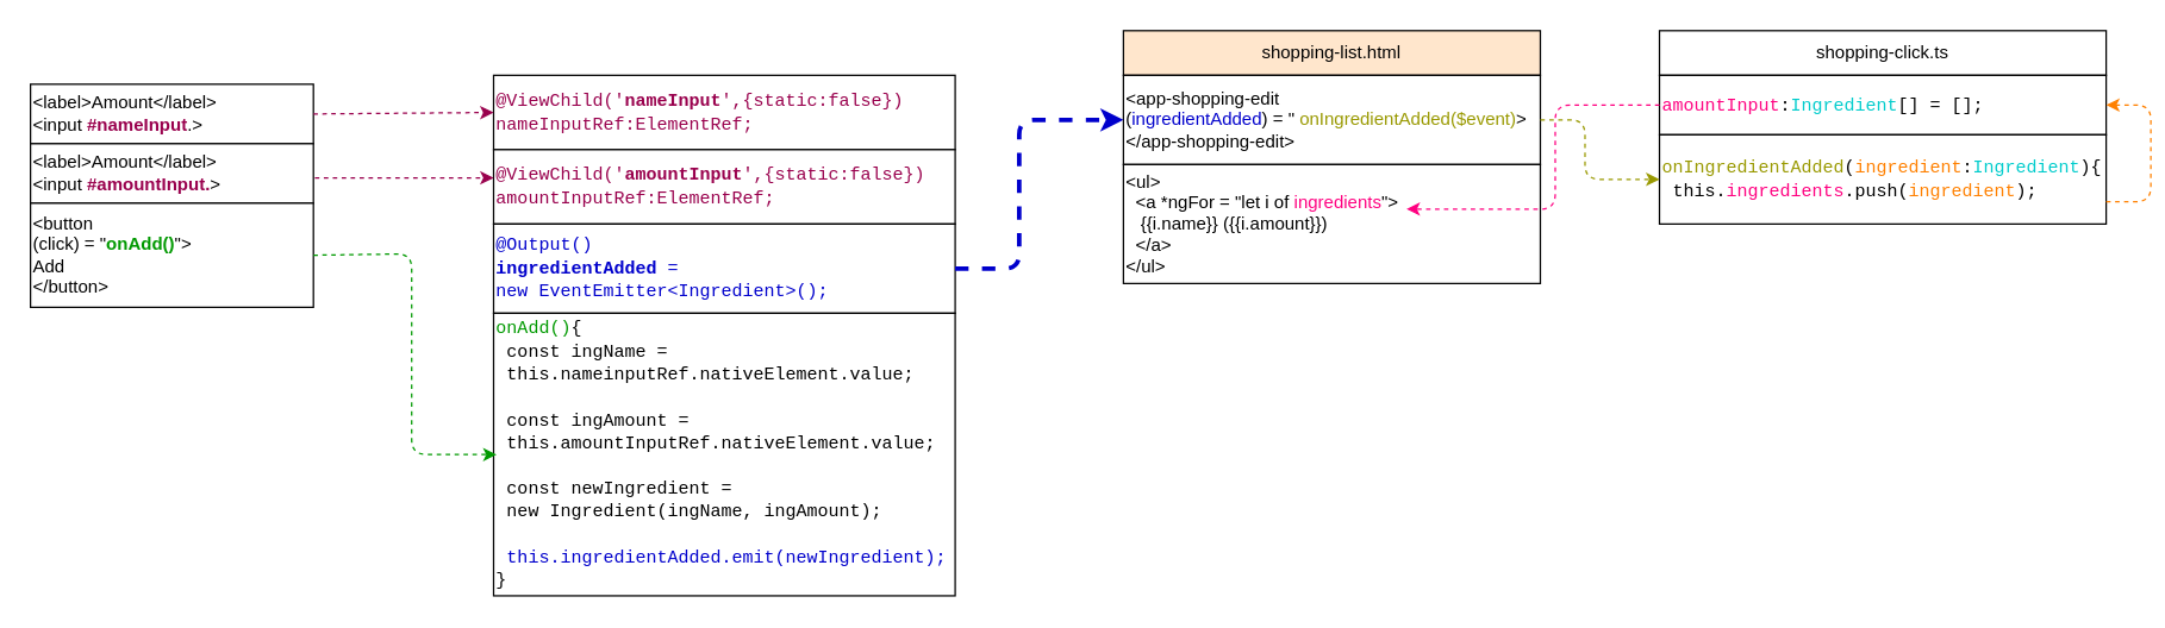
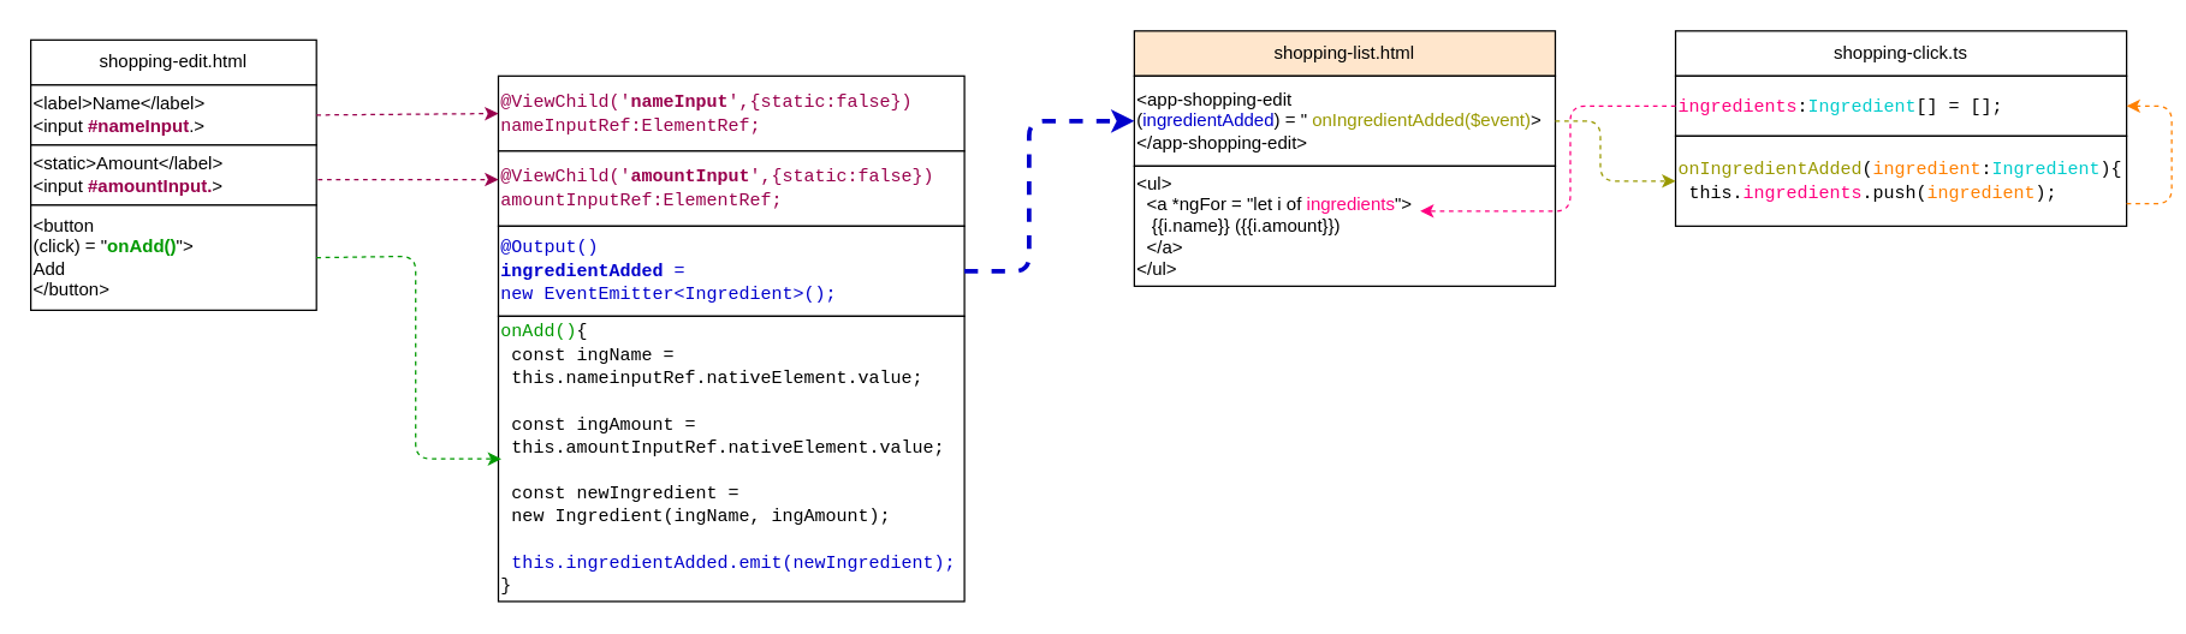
  <mxCell id="0" />
  <mxCell id="1" parent="0" />
  <mxCell id="2" value="" style="group" vertex="1" connectable="0" parent="1"><mxGeometry x="20" y="26" width="190" height="180" as="geometry" /></mxCell>
- <mxCell id="4" value="&amp;lt;label&amp;gt;Amount&amp;lt;/label&amp;gt;&lt;br&gt;&amp;lt;input &lt;font color=&quot;#99004d&quot;&gt;&lt;b&gt;#nameInput&lt;/b&gt;&lt;/font&gt;.&amp;gt;&amp;nbsp;" style="rounded=0;whiteSpace=wrap;html=1;align=left;" vertex="1" parent="2"><mxGeometry y="30" width="190" height="40" as="geometry" /></mxCell>
- <mxCell id="5" value="&amp;lt;label&amp;gt;Amount&amp;lt;/label&amp;gt;&lt;br&gt;&amp;lt;input &lt;b&gt;&lt;font color=&quot;#99004d&quot;&gt;#amountInput.&lt;/font&gt;&lt;/b&gt;&amp;gt;&amp;nbsp;" style="rounded=0;whiteSpace=wrap;html=1;align=left;" vertex="1" parent="2"><mxGeometry y="70" width="190" height="40" as="geometry" /></mxCell>
+ <mxCell id="3" value="shopping-edit.html" style="rounded=0;whiteSpace=wrap;html=1;" vertex="1" parent="2"><mxGeometry width="190" height="30" as="geometry" /></mxCell>
+ <mxCell id="4" value="&amp;lt;label&amp;gt;Name&amp;lt;/label&amp;gt;&lt;br&gt;&amp;lt;input &lt;font color=&quot;#99004d&quot;&gt;&lt;b&gt;#nameInput&lt;/b&gt;&lt;/font&gt;.&amp;gt;&amp;nbsp;" style="rounded=0;whiteSpace=wrap;html=1;align=left;" vertex="1" parent="2"><mxGeometry y="30" width="190" height="40" as="geometry" /></mxCell>
+ <mxCell id="5" value="&amp;lt;static&amp;gt;Amount&amp;lt;/label&amp;gt;&lt;br&gt;&amp;lt;input &lt;b&gt;&lt;font color=&quot;#99004d&quot;&gt;#amountInput.&lt;/font&gt;&lt;/b&gt;&amp;gt;&amp;nbsp;" style="rounded=0;whiteSpace=wrap;html=1;align=left;" vertex="1" parent="2"><mxGeometry y="70" width="190" height="40" as="geometry" /></mxCell>
  <mxCell id="6" value="&amp;lt;button&lt;br&gt;(click) = &quot;&lt;b&gt;&lt;font color=&quot;#009900&quot;&gt;onAdd()&lt;/font&gt;&lt;/b&gt;&quot;&amp;gt;&lt;br&gt;Add&lt;br&gt;&amp;lt;/button&amp;gt;" style="rounded=0;whiteSpace=wrap;html=1;align=left;" vertex="1" parent="2"><mxGeometry y="110" width="190" height="70" as="geometry" /></mxCell>
  <mxCell id="7" value="" style="group" vertex="1" connectable="0" parent="1"><mxGeometry x="331" y="20" width="310" height="380" as="geometry" /></mxCell>
  <mxCell id="8" value="&lt;font face=&quot;Courier New&quot;&gt;&lt;font color=&quot;#99004d&quot;&gt;@ViewChild('&lt;b&gt;nameInput&lt;/b&gt;',{static:false})&lt;br&gt;nameInputRef:ElementRef;&lt;/font&gt;&lt;br&gt;&lt;/font&gt;" style="rounded=0;whiteSpace=wrap;html=1;align=left;" vertex="1" parent="7"><mxGeometry y="30" width="310" height="50" as="geometry" /></mxCell>
  <mxCell id="9" value="&lt;font face=&quot;Courier New&quot;&gt;&lt;font color=&quot;#99004d&quot;&gt;@ViewChild('&lt;b&gt;amountInput&lt;/b&gt;',{static:false})&lt;br&gt;amountInputRef:ElementRef;&lt;/font&gt;&lt;br&gt;&lt;/font&gt;" style="rounded=0;whiteSpace=wrap;html=1;align=left;" vertex="1" parent="7"><mxGeometry y="80" width="310" height="50" as="geometry" /></mxCell>
  <mxCell id="10" value="&lt;font face=&quot;Courier New&quot; color=&quot;#0000cc&quot;&gt;@Output()&lt;br&gt;&lt;b&gt;ingredientAdded&lt;/b&gt; = &lt;br&gt;new EventEmitter&amp;lt;Ingredient&amp;gt;();&lt;/font&gt;" style="rounded=0;whiteSpace=wrap;html=1;align=left;" vertex="1" parent="7"><mxGeometry y="130" width="310" height="60" as="geometry" /></mxCell>
  <mxCell id="11" value="&lt;font face=&quot;Courier New&quot;&gt;&lt;font color=&quot;#009900&quot;&gt;onAdd()&lt;/font&gt;{&lt;br&gt;&amp;nbsp;const ingName = &lt;br&gt;&amp;nbsp;this.nameinputRef.nativeElement.value;&lt;br&gt;&lt;br&gt;&amp;nbsp;const ingAmount =&amp;nbsp;&lt;br&gt;&amp;nbsp;this.amountInputRef.nativeElement.value;&lt;br&gt;&lt;br&gt;&amp;nbsp;const newIngredient =&amp;nbsp;&lt;br&gt;&amp;nbsp;new Ingredient(ingName, ingAmount);&lt;br&gt;&lt;br&gt;&amp;nbsp;&lt;font color=&quot;#0000cc&quot;&gt;this.ingredientAdded.emit(newIngredient);&lt;/font&gt;&amp;nbsp;&lt;br&gt;}&lt;br&gt;&lt;/font&gt;" style="rounded=0;whiteSpace=wrap;html=1;align=left;" vertex="1" parent="7"><mxGeometry y="190" width="310" height="190" as="geometry" /></mxCell>
  <mxCell id="12" value="" style="endArrow=classic;html=1;entryX=0;entryY=0.5;entryDx=0;entryDy=0;exitX=1;exitY=0.5;exitDx=0;exitDy=0;dashed=1;strokeColor=#99004D;" edge="1" parent="1" source="4" target="8"><mxGeometry width="50" height="50" relative="1" as="geometry"><mxPoint x="174" y="220" as="sourcePoint" /><mxPoint x="224" y="170" as="targetPoint" /></mxGeometry></mxCell>
  <mxCell id="13" value="" style="endArrow=classic;html=1;dashed=1;strokeColor=#99004D;" edge="1" parent="1"><mxGeometry width="50" height="50" relative="1" as="geometry"><mxPoint x="211" y="119" as="sourcePoint" /><mxPoint x="331" y="119" as="targetPoint" /><Array as="points" /></mxGeometry></mxCell>
  <mxCell id="14" value="" style="endArrow=classic;html=1;entryX=0;entryY=0.5;entryDx=0;entryDy=0;dashed=1;strokeColor=#009900;exitX=1;exitY=0.5;exitDx=0;exitDy=0;" edge="1" parent="1" source="6"><mxGeometry width="50" height="50" relative="1" as="geometry"><mxPoint x="214" y="170" as="sourcePoint" /><mxPoint x="333" y="305" as="targetPoint" /><Array as="points"><mxPoint x="276" y="170" /><mxPoint x="276" y="305" /></Array></mxGeometry></mxCell>
  <mxCell id="15" value="" style="group" vertex="1" connectable="0" parent="1"><mxGeometry x="754" y="20" width="280" height="170" as="geometry" /></mxCell>
  <mxCell id="16" value="shopping-list.html" style="rounded=0;whiteSpace=wrap;html=1;align=center;fillColor=#ffe6cc;" vertex="1" parent="15"><mxGeometry width="280" height="30" as="geometry" /></mxCell>
  <mxCell id="17" value="&amp;lt;app-shopping-edit&lt;br&gt;(&lt;font color=&quot;#0000cc&quot;&gt;ingredientAdded&lt;/font&gt;) = &quot; &lt;font color=&quot;#999900&quot;&gt;onIngredientAdded($event)&lt;/font&gt;&amp;gt;&lt;br&gt;&amp;lt;/app-shopping-edit&amp;gt;" style="rounded=0;whiteSpace=wrap;html=1;align=left;" vertex="1" parent="15"><mxGeometry y="30" width="280" height="60" as="geometry" /></mxCell>
  <mxCell id="18" value="&amp;lt;ul&amp;gt;&lt;br&gt;&amp;nbsp; &amp;lt;a *ngFor = &quot;let i of &lt;font color=&quot;#ff0080&quot;&gt;ingredients&lt;/font&gt;&quot;&amp;gt;&lt;br&gt;&amp;nbsp; &amp;nbsp;{{i.name}} ({{i.amount}})&lt;br&gt;&amp;nbsp; &amp;lt;/a&amp;gt;&lt;br&gt;&amp;lt;/ul&amp;gt;" style="rounded=0;whiteSpace=wrap;html=1;align=left;" vertex="1" parent="15"><mxGeometry y="90" width="280" height="80" as="geometry" /></mxCell>
  <mxCell id="19" value="" style="group" vertex="1" connectable="0" parent="1"><mxGeometry x="1114" y="20" width="300" height="130" as="geometry" /></mxCell>
  <mxCell id="20" value="shopping-click.ts" style="rounded=0;whiteSpace=wrap;html=1;" vertex="1" parent="19"><mxGeometry width="300" height="30" as="geometry" /></mxCell>
- <mxCell id="21" value="&lt;font face=&quot;Courier New&quot;&gt;&lt;font color=&quot;#ff0080&quot;&gt;amountInput&lt;/font&gt;:&lt;font color=&quot;#00cccc&quot;&gt;Ingredient&lt;/font&gt;[] = [];&lt;/font&gt;" style="rounded=0;whiteSpace=wrap;html=1;align=left;" vertex="1" parent="19"><mxGeometry y="30" width="300" height="40" as="geometry" /></mxCell>
+ <mxCell id="21" value="&lt;font face=&quot;Courier New&quot;&gt;&lt;font color=&quot;#ff0080&quot;&gt;ingredients&lt;/font&gt;:&lt;font color=&quot;#00cccc&quot;&gt;Ingredient&lt;/font&gt;[] = [];&lt;/font&gt;" style="rounded=0;whiteSpace=wrap;html=1;align=left;" vertex="1" parent="19"><mxGeometry y="30" width="300" height="40" as="geometry" /></mxCell>
  <mxCell id="22" value="&lt;font face=&quot;Courier New&quot;&gt;&lt;font color=&quot;#999900&quot;&gt;onIngredientAdded&lt;/font&gt;(&lt;font color=&quot;#ff8000&quot;&gt;ingredient&lt;/font&gt;:&lt;font color=&quot;#00cccc&quot;&gt;Ingredient&lt;/font&gt;){&lt;br&gt;&amp;nbsp;this.&lt;font color=&quot;#ff0080&quot;&gt;ingredients&lt;/font&gt;.push(&lt;font color=&quot;#ff8000&quot;&gt;ingredient&lt;/font&gt;);&lt;br&gt;&lt;/font&gt;" style="rounded=0;whiteSpace=wrap;html=1;align=left;" vertex="1" parent="19"><mxGeometry y="70" width="300" height="60" as="geometry" /></mxCell>
  <mxCell id="23" value="" style="endArrow=classic;html=1;dashed=1;strokeWidth=1;exitX=1;exitY=0.75;exitDx=0;exitDy=0;entryX=1;entryY=0.5;entryDx=0;entryDy=0;strokeColor=#FF8000;" edge="1" parent="19" source="22" target="21"><mxGeometry width="50" height="50" relative="1" as="geometry"><mxPoint x="50" y="30" as="sourcePoint" /><mxPoint x="330" y="60" as="targetPoint" /><Array as="points"><mxPoint x="330" y="115" /><mxPoint x="330" y="50" /></Array></mxGeometry></mxCell>
  <mxCell id="24" value="" style="endArrow=classic;html=1;dashed=1;exitX=1;exitY=0.5;exitDx=0;exitDy=0;entryX=0;entryY=0.5;entryDx=0;entryDy=0;strokeColor=#0000CC;strokeWidth=3;" edge="1" parent="1" source="10" target="17"><mxGeometry width="50" height="50" relative="1" as="geometry"><mxPoint x="654" y="50" as="sourcePoint" /><mxPoint x="704" y="0" as="targetPoint" /><Array as="points"><mxPoint x="684" y="180" /><mxPoint x="684" y="80" /></Array></mxGeometry></mxCell>
  <mxCell id="25" value="" style="endArrow=classic;html=1;dashed=1;strokeWidth=1;exitX=1;exitY=0.5;exitDx=0;exitDy=0;entryX=0;entryY=0.5;entryDx=0;entryDy=0;strokeColor=#999900;" edge="1" parent="1" source="17" target="22"><mxGeometry width="50" height="50" relative="1" as="geometry"><mxPoint x="1044" y="50" as="sourcePoint" /><mxPoint x="1094" y="0" as="targetPoint" /><Array as="points"><mxPoint x="1064" y="80" /><mxPoint x="1064" y="120" /></Array></mxGeometry></mxCell>
  <mxCell id="26" value="" style="endArrow=classic;html=1;dashed=1;strokeWidth=1;entryX=0.679;entryY=0.375;entryDx=0;entryDy=0;entryPerimeter=0;exitX=0;exitY=0.5;exitDx=0;exitDy=0;strokeColor=#FF0080;" edge="1" parent="1" source="21" target="18"><mxGeometry width="50" height="50" relative="1" as="geometry"><mxPoint x="1044" y="50" as="sourcePoint" /><mxPoint x="1094" y="0" as="targetPoint" /><Array as="points"><mxPoint x="1044" y="70" /><mxPoint x="1044" y="140" /></Array></mxGeometry></mxCell>
